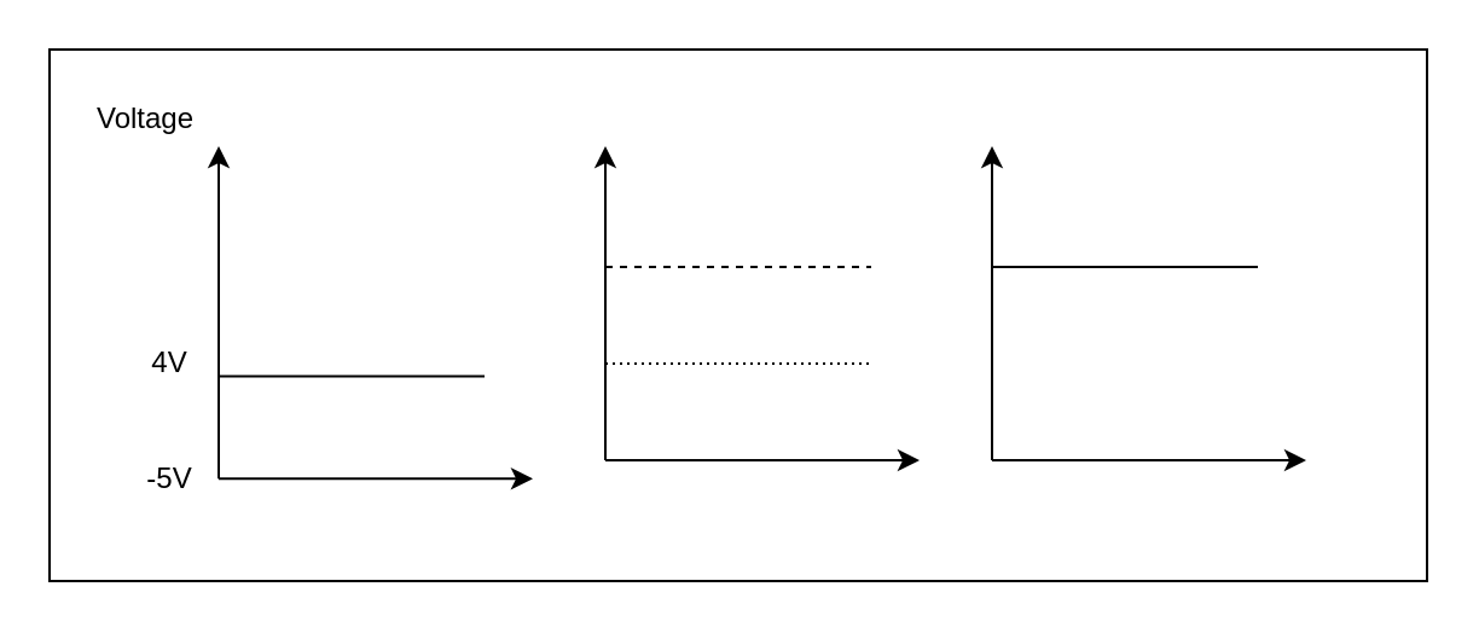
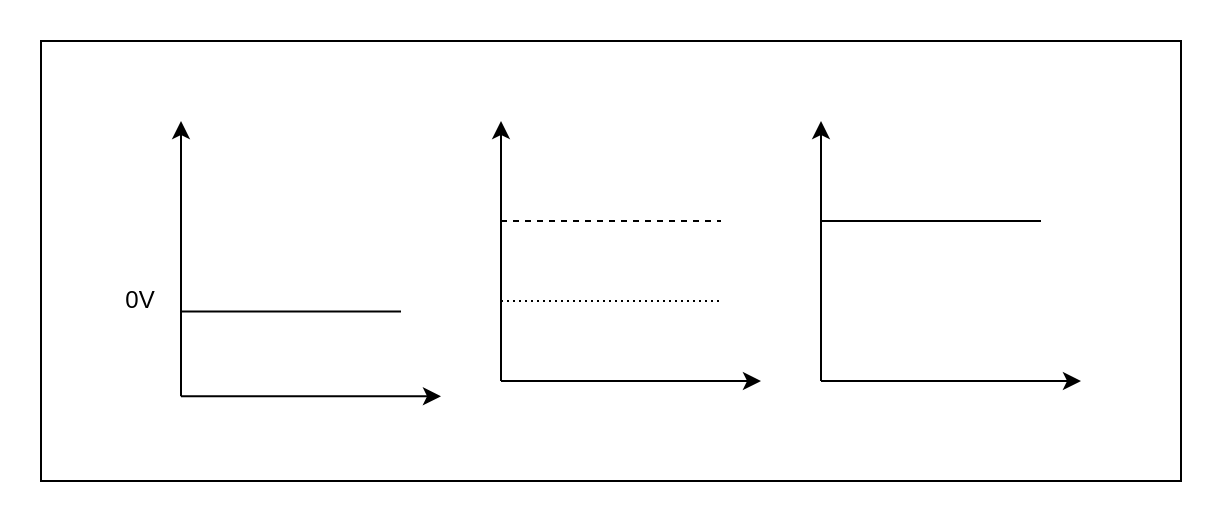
  <mxCell id="0" />
  <mxCell id="1" parent="0" />
  <mxCell id="2" value="" style="group" vertex="1" connectable="0" parent="1"><mxGeometry x="90" y="60" width="500" height="180" as="geometry" /></mxCell>
  <mxCell id="3" value="" style="rounded=0;whiteSpace=wrap;html=1;" vertex="1" parent="2"><mxGeometry x="-70" y="-40" width="570" height="220" as="geometry" /></mxCell>
  <mxCell id="4" value="" style="endArrow=classic;html=1;" edge="1" parent="2"><mxGeometry width="50" height="50" relative="1" as="geometry"><mxPoint y="137.647" as="sourcePoint" /><mxPoint as="targetPoint" /></mxGeometry></mxCell>
  <mxCell id="5" value="" style="endArrow=classic;html=1;" edge="1" parent="2"><mxGeometry width="50" height="50" relative="1" as="geometry"><mxPoint y="137.647" as="sourcePoint" /><mxPoint x="130" y="137.647" as="targetPoint" /></mxGeometry></mxCell>
  <mxCell id="6" value="" style="endArrow=none;html=1;" edge="1" parent="2"><mxGeometry width="50" height="50" relative="1" as="geometry"><mxPoint y="95.294" as="sourcePoint" /><mxPoint x="110" y="95.294" as="targetPoint" /></mxGeometry></mxCell>
- <mxCell id="7" value="Voltage" style="text;html=1;strokeColor=none;fillColor=none;align=center;verticalAlign=middle;whiteSpace=wrap;rounded=0;" vertex="1" parent="2"><mxGeometry x="-50" y="-21.176" width="40" height="21.176" as="geometry" /></mxCell>
- <mxCell id="8" value="-5V" style="text;html=1;strokeColor=none;fillColor=none;align=center;verticalAlign=middle;whiteSpace=wrap;rounded=0;" vertex="1" parent="2"><mxGeometry x="-40" y="127.059" width="40" height="21.176" as="geometry" /></mxCell>
  <mxCell id="9" value="" style="group" vertex="1" connectable="0" parent="1"><mxGeometry x="250" y="60" width="130" height="130" as="geometry" /></mxCell>
  <mxCell id="10" value="" style="endArrow=classic;html=1;" edge="1" parent="9"><mxGeometry width="50" height="50" relative="1" as="geometry"><mxPoint y="130" as="sourcePoint" /><mxPoint as="targetPoint" /></mxGeometry></mxCell>
  <mxCell id="11" value="" style="endArrow=classic;html=1;" edge="1" parent="9"><mxGeometry width="50" height="50" relative="1" as="geometry"><mxPoint y="130" as="sourcePoint" /><mxPoint x="130" y="130" as="targetPoint" /></mxGeometry></mxCell>
  <mxCell id="12" value="" style="endArrow=none;html=1;dashed=1;dashPattern=1 2;" edge="1" parent="9"><mxGeometry width="50" height="50" relative="1" as="geometry"><mxPoint y="90" as="sourcePoint" /><mxPoint x="110" y="90" as="targetPoint" /></mxGeometry></mxCell>
  <mxCell id="13" value="" style="endArrow=none;html=1;dashed=1;" edge="1" parent="9"><mxGeometry width="50" height="50" relative="1" as="geometry"><mxPoint y="50" as="sourcePoint" /><mxPoint x="110" y="50" as="targetPoint" /></mxGeometry></mxCell>
  <mxCell id="14" value="" style="group" vertex="1" connectable="0" parent="1"><mxGeometry x="410" y="60" width="130" height="130" as="geometry" /></mxCell>
  <mxCell id="15" value="" style="endArrow=classic;html=1;" edge="1" parent="14"><mxGeometry width="50" height="50" relative="1" as="geometry"><mxPoint y="130" as="sourcePoint" /><mxPoint as="targetPoint" /></mxGeometry></mxCell>
  <mxCell id="16" value="" style="endArrow=classic;html=1;" edge="1" parent="14"><mxGeometry width="50" height="50" relative="1" as="geometry"><mxPoint y="130" as="sourcePoint" /><mxPoint x="130" y="130" as="targetPoint" /></mxGeometry></mxCell>
  <mxCell id="17" value="" style="endArrow=none;html=1;" edge="1" parent="14"><mxGeometry width="50" height="50" relative="1" as="geometry"><mxPoint y="50" as="sourcePoint" /><mxPoint x="110" y="50" as="targetPoint" /></mxGeometry></mxCell>
- <mxCell id="18" value="4V" style="text;html=1;strokeColor=none;fillColor=none;align=center;verticalAlign=middle;whiteSpace=wrap;rounded=0;" vertex="1" parent="1"><mxGeometry x="50" y="140" width="40" height="20" as="geometry" /></mxCell>
+ <mxCell id="18" value="0V" style="text;html=1;strokeColor=none;fillColor=none;align=center;verticalAlign=middle;whiteSpace=wrap;rounded=0;" vertex="1" parent="1"><mxGeometry x="50" y="140" width="40" height="20" as="geometry" /></mxCell>
